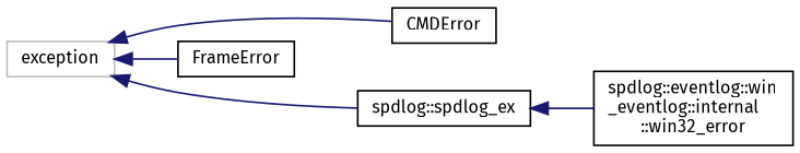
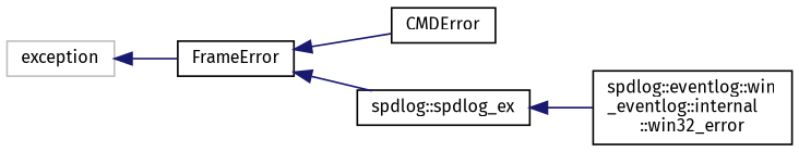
  digraph {
    fontname="Fira Sans"
    rankdir=LR
    node [color=black fillcolor=white fontname="Fira Sans" fontsize=10 shape=record style=filled]
    edge [color=midnightblue dir=back fontname="Fira Sans" fontsize=10 labelfontname=Helvetica labelfontsize=10 style=solid]
    n1 [color=grey75 height=0.2 label=exception width=0.4]
    n2 [height=0.2 label=CMDError width=0.4]
    n3 [height=0.2 label=FrameError width=0.4]
    n4 [height=0.2 label="spdlog::spdlog_ex" width=0.4]
    n5 [height=0.2 label="spdlog::eventlog::win\l_eventlog::internal\l::win32_error" width=0.4]
-   n1 -> n2
+   n3 -> n2
    n1 -> n3
-   n1 -> n4
+   n3 -> n4
    n4 -> n5
  }
